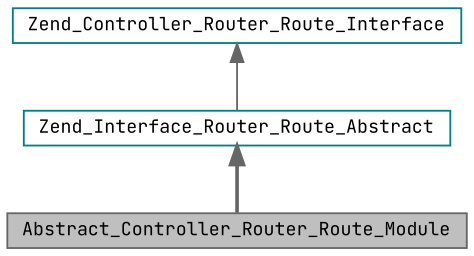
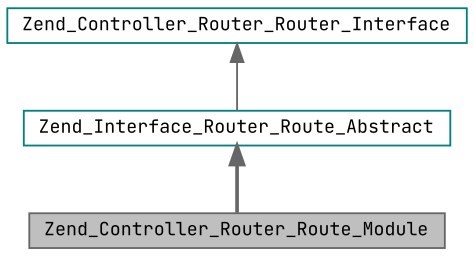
  digraph {
    fontname="JetBrains Mono"
    node [color=teal fillcolor=white fontname="JetBrains Mono" fontsize=10 shape=record style=filled]
    edge [color=gray40 dir=back fontname="JetBrains Mono" fontsize=10 labelfontname=Helvetica labelfontsize=10]
-   n1 [color=gray40 fillcolor=grey75 fontcolor=black height=0.2 label=Abstract_Controller_Router_Route_Module width=0.4]
+   n1 [color=gray40 fillcolor=grey75 fontcolor=black height=0.2 label=Zend_Controller_Router_Route_Module width=0.4]
    n2 [height=0.2 label=Zend_Interface_Router_Route_Abstract width=0.4]
-   n3 [height=0.2 label=Zend_Controller_Router_Route_Interface width=0.4]
+   n3 [height=0.2 label=Zend_Controller_Router_Router_Interface width=0.4]
    n2 -> n1 [style=bold]
    n3 -> n2 [style=solid]
  }
